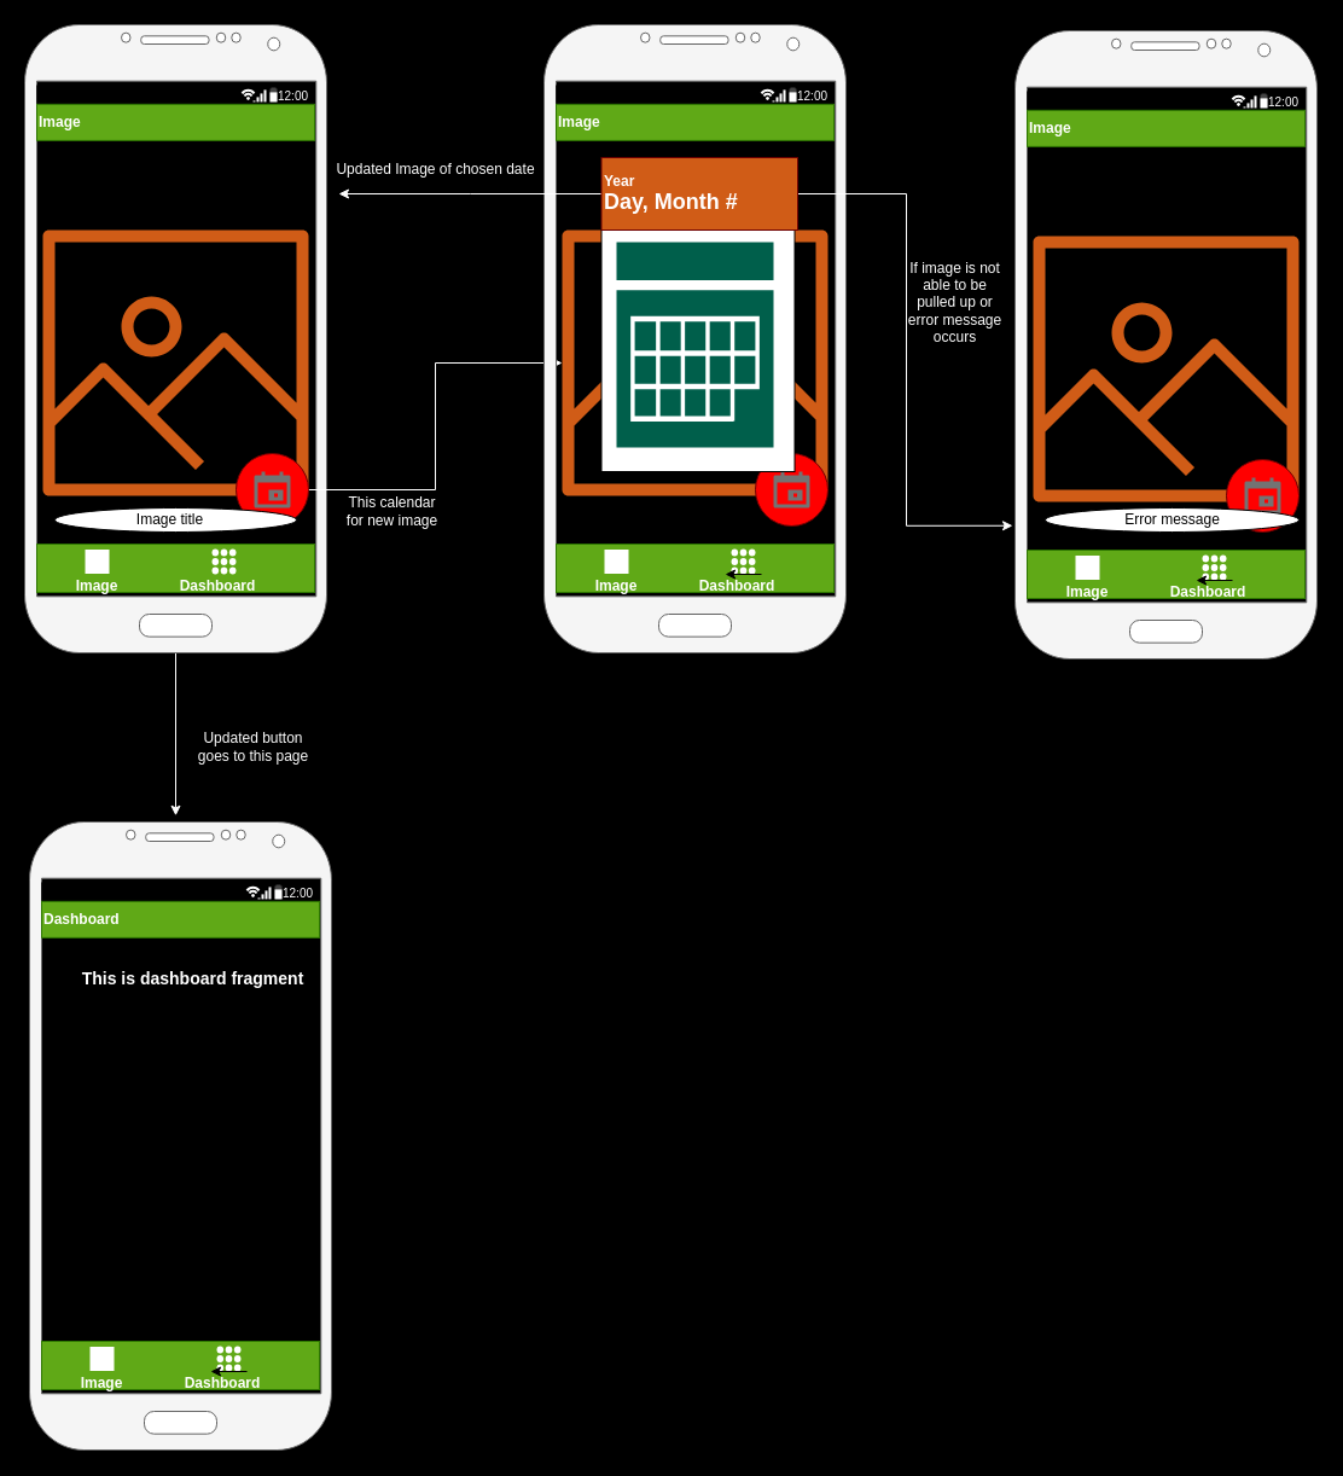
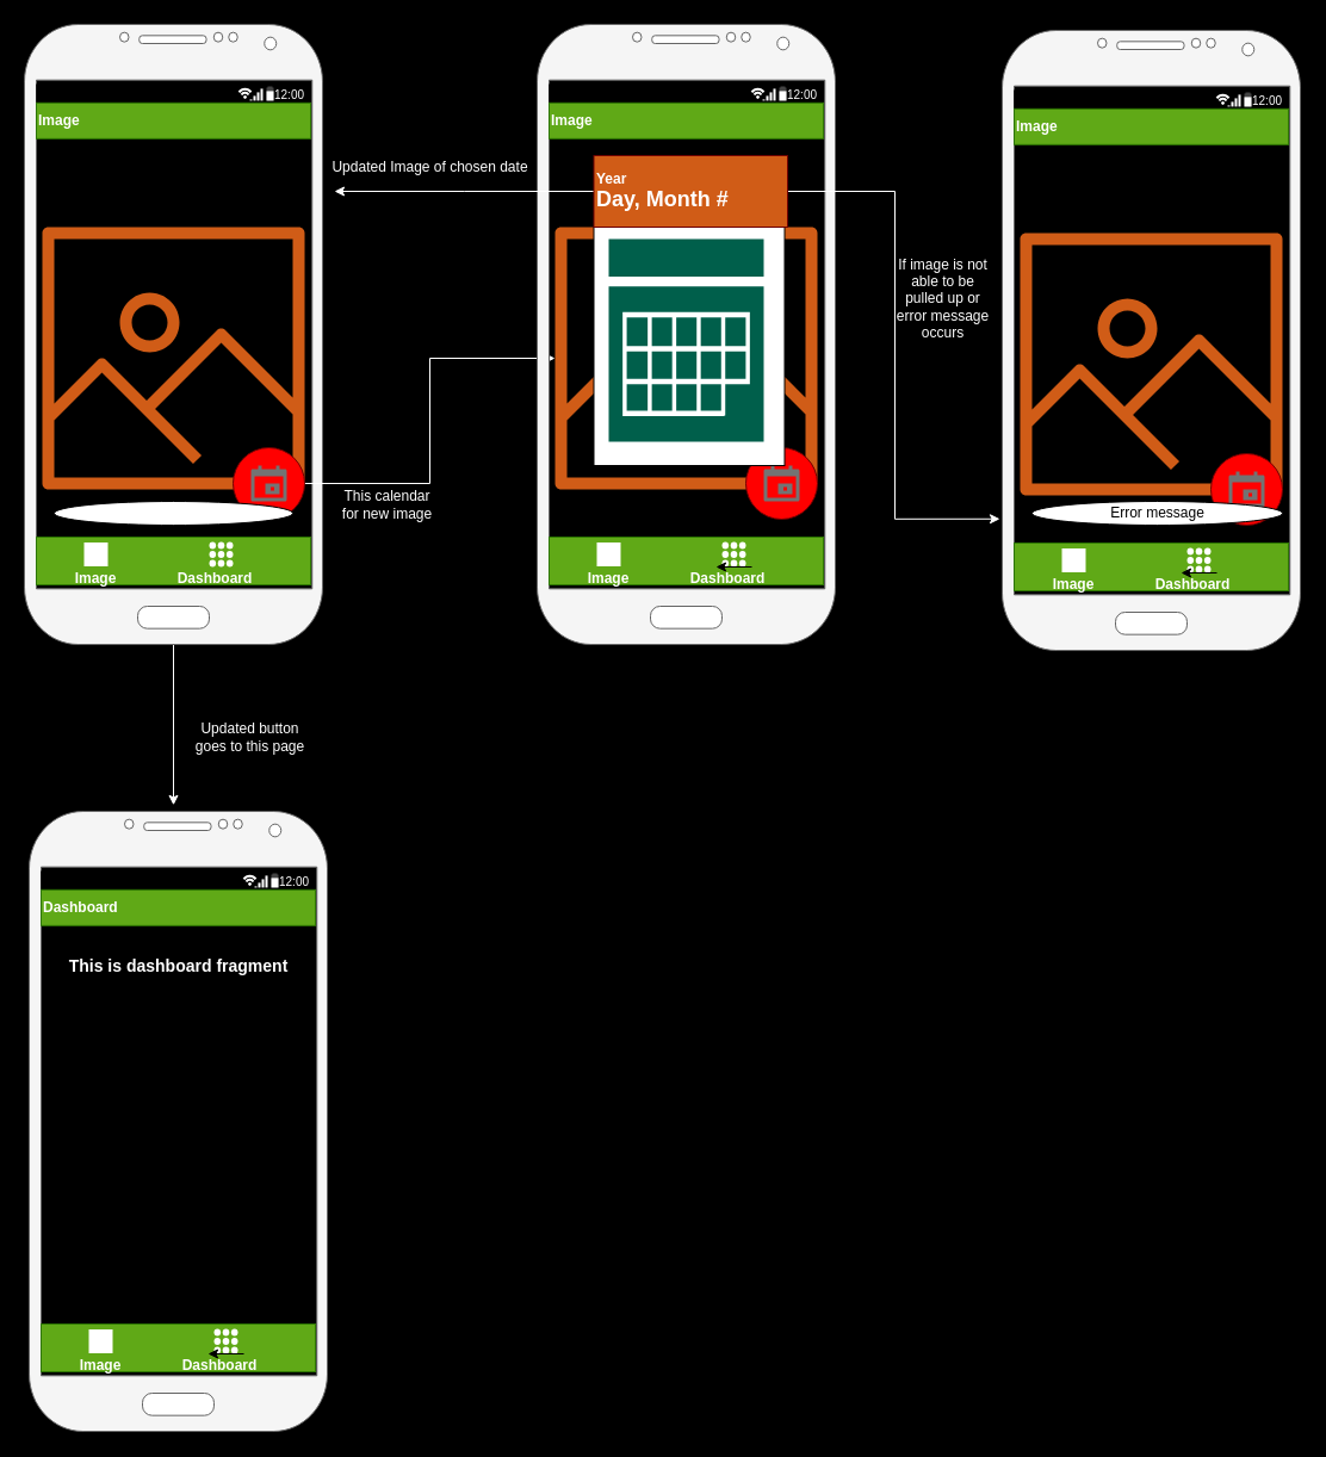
  <mxCell id="0" />
  <mxCell id="1" parent="0" />
  <mxCell id="2" value="" style="edgeStyle=orthogonalEdgeStyle;rounded=0;orthogonalLoop=1;jettySize=auto;html=1;fontColor=#FFFFFF;entryX=0.484;entryY=-0.01;entryDx=0;entryDy=0;entryPerimeter=0;strokeColor=#FFFFFF;" parent="1" source="3" target="51" edge="1"><mxGeometry relative="1" as="geometry"><mxPoint x="145" y="620" as="targetPoint" /></mxGeometry></mxCell>
  <mxCell id="3" value="" style="verticalLabelPosition=bottom;verticalAlign=top;html=1;shadow=0;dashed=0;strokeWidth=1;shape=mxgraph.android.phone2;fillColor=#f5f5f5;strokeColor=#666666;fontColor=#333333;" parent="1" vertex="1"><mxGeometry x="20" y="20" width="250" height="520" as="geometry" /></mxCell>
  <mxCell id="4" value="" style="outlineConnect=0;fontColor=#232F3E;gradientColor=none;fillColor=#D05C17;strokeColor=none;dashed=0;verticalLabelPosition=bottom;verticalAlign=top;align=center;html=1;fontSize=12;fontStyle=0;aspect=fixed;pointerEvents=1;shape=mxgraph.aws4.container_registry_image;" parent="1" vertex="1"><mxGeometry x="35" y="190" width="220" height="220" as="geometry" /></mxCell>
  <mxCell id="5" value="" style="strokeWidth=1;html=1;shadow=0;dashed=0;shape=mxgraph.android.statusBar;align=center;fillColor=#000000;strokeColor=#ffffff;fontColor=#ffffff;fontSize=10;" parent="1" vertex="1"><mxGeometry x="30" y="70" width="230" height="15.83" as="geometry" /></mxCell>
  <mxCell id="6" value="" style="rounded=0;whiteSpace=wrap;html=1;fillColor=#60a917;strokeColor=#2D7600;fontColor=#ffffff;" parent="1" vertex="1"><mxGeometry x="30" y="450" width="230" height="40" as="geometry" /></mxCell>
  <mxCell id="7" value="&lt;div align=&quot;left&quot;&gt;&lt;b&gt;Image&lt;/b&gt;&lt;/div&gt;" style="rounded=0;whiteSpace=wrap;html=1;fillColor=#60a917;strokeColor=#2D7600;fontColor=#ffffff;align=left;" parent="1" vertex="1"><mxGeometry x="30" y="85.83" width="230" height="30" as="geometry" /></mxCell>
  <mxCell id="8" value="" style="edgeStyle=orthogonalEdgeStyle;rounded=0;orthogonalLoop=1;jettySize=auto;html=1;fontColor=#FFFFFF;strokeColor=#FFFFFF;" parent="1" source="9" target="16" edge="1"><mxGeometry relative="1" as="geometry"><mxPoint x="395.002" y="298" as="targetPoint" /></mxGeometry></mxCell>
  <mxCell id="9" value="" style="ellipse;whiteSpace=wrap;html=1;aspect=fixed;fillColor=#FF0000;strokeColor=#6F0000;fontColor=#ffffff;" parent="1" vertex="1"><mxGeometry x="195" y="375" width="60" height="60" as="geometry" /></mxCell>
  <mxCell id="10" value="" style="dashed=0;aspect=fixed;verticalLabelPosition=bottom;verticalAlign=top;align=center;shape=mxgraph.gmdl.calendar;strokeColor=none;fillColor=#737373;shadow=0;" parent="1" vertex="1"><mxGeometry x="210" y="390" width="30" height="30" as="geometry" /></mxCell>
  <mxCell id="11" value="&lt;font&gt;&lt;b&gt;Image&lt;/b&gt;&lt;/font&gt;" style="text;html=1;strokeColor=none;fillColor=none;align=center;verticalAlign=middle;whiteSpace=wrap;rounded=0;fontColor=#FFFFFF;" parent="1" vertex="1"><mxGeometry x="60" y="480" width="40" height="10" as="geometry" /></mxCell>
  <mxCell id="12" value="&lt;font color=&quot;#FFFFFF&quot;&gt;&lt;b&gt;Dashboard&lt;/b&gt;&lt;/font&gt;" style="text;html=1;strokeColor=none;fillColor=none;align=center;verticalAlign=middle;whiteSpace=wrap;rounded=0;fontColor=#FFFFFF;" parent="1" vertex="1"><mxGeometry x="160" y="475" width="40" height="20" as="geometry" /></mxCell>
  <mxCell id="13" value="" style="html=1;verticalLabelPosition=bottom;align=center;labelBackgroundColor=#ffffff;verticalAlign=top;strokeWidth=2;strokeColor=none;shadow=0;dashed=0;shape=mxgraph.ios7.icons.keypad;fillColor=#FFFFFF;fontColor=#FFFFFF;" parent="1" vertex="1"><mxGeometry x="175" y="454" width="20" height="21" as="geometry" /></mxCell>
  <mxCell id="14" value="" style="html=1;verticalLabelPosition=bottom;align=center;labelBackgroundColor=#ffffff;verticalAlign=top;strokeWidth=2;strokeColor=none;shadow=0;dashed=0;shape=mxgraph.ios7.icons.crop;fillColor=#FFFFFF;fontColor=#FFFFFF;" parent="1" vertex="1"><mxGeometry x="67.5" y="452" width="25" height="25" as="geometry" /></mxCell>
  <mxCell id="15" value="" style="verticalLabelPosition=bottom;verticalAlign=top;html=1;shadow=0;dashed=0;strokeWidth=1;shape=mxgraph.android.phone2;fillColor=#f5f5f5;strokeColor=#666666;fontColor=#333333;" parent="1" vertex="1"><mxGeometry x="450" y="20" width="250" height="520" as="geometry" /></mxCell>
  <mxCell id="16" value="" style="outlineConnect=0;fontColor=#232F3E;gradientColor=none;fillColor=#D05C17;strokeColor=none;dashed=0;verticalLabelPosition=bottom;verticalAlign=top;align=center;html=1;fontSize=12;fontStyle=0;aspect=fixed;pointerEvents=1;shape=mxgraph.aws4.container_registry_image;" parent="1" vertex="1"><mxGeometry x="465" y="190" width="220" height="220" as="geometry" /></mxCell>
  <mxCell id="17" value="" style="strokeWidth=1;html=1;shadow=0;dashed=0;shape=mxgraph.android.statusBar;align=center;fillColor=#000000;strokeColor=#ffffff;fontColor=#ffffff;fontSize=10;" parent="1" vertex="1"><mxGeometry x="460" y="70" width="230" height="15.83" as="geometry" /></mxCell>
  <mxCell id="18" value="" style="rounded=0;whiteSpace=wrap;html=1;fillColor=#60a917;strokeColor=#2D7600;fontColor=#ffffff;" parent="1" vertex="1"><mxGeometry x="460" y="450" width="230" height="40" as="geometry" /></mxCell>
  <mxCell id="19" value="&lt;div align=&quot;left&quot;&gt;&lt;b&gt;Image&lt;/b&gt;&lt;/div&gt;" style="rounded=0;whiteSpace=wrap;html=1;fillColor=#60a917;strokeColor=#2D7600;fontColor=#ffffff;align=left;" parent="1" vertex="1"><mxGeometry x="460" y="85.83" width="230" height="30" as="geometry" /></mxCell>
  <mxCell id="20" value="" style="ellipse;whiteSpace=wrap;html=1;aspect=fixed;fillColor=#FF0000;strokeColor=#6F0000;fontColor=#ffffff;" parent="1" vertex="1"><mxGeometry x="625" y="375" width="60" height="60" as="geometry" /></mxCell>
  <mxCell id="21" value="" style="dashed=0;aspect=fixed;verticalLabelPosition=bottom;verticalAlign=top;align=center;shape=mxgraph.gmdl.calendar;strokeColor=none;fillColor=#737373;shadow=0;" parent="1" vertex="1"><mxGeometry x="640" y="390" width="30" height="30" as="geometry" /></mxCell>
  <mxCell id="22" value="&lt;font&gt;&lt;b&gt;Image&lt;/b&gt;&lt;/font&gt;" style="text;html=1;strokeColor=none;fillColor=none;align=center;verticalAlign=middle;whiteSpace=wrap;rounded=0;fontColor=#FFFFFF;" parent="1" vertex="1"><mxGeometry x="490" y="480" width="40" height="10" as="geometry" /></mxCell>
  <mxCell id="23" value="&lt;font color=&quot;#FFFFFF&quot;&gt;&lt;b&gt;Dashboard&lt;/b&gt;&lt;/font&gt;" style="text;html=1;strokeColor=none;fillColor=none;align=center;verticalAlign=middle;whiteSpace=wrap;rounded=0;fontColor=#FFFFFF;" parent="1" vertex="1"><mxGeometry x="590" y="475" width="40" height="20" as="geometry" /></mxCell>
  <mxCell id="24" value="" style="html=1;verticalLabelPosition=bottom;align=center;labelBackgroundColor=#ffffff;verticalAlign=top;strokeWidth=2;strokeColor=none;shadow=0;dashed=0;shape=mxgraph.ios7.icons.keypad;fillColor=#FFFFFF;fontColor=#FFFFFF;" parent="1" vertex="1"><mxGeometry x="605" y="454" width="20" height="21" as="geometry" /></mxCell>
  <mxCell id="25" style="edgeStyle=orthogonalEdgeStyle;rounded=0;orthogonalLoop=1;jettySize=auto;html=1;exitX=1;exitY=0;exitDx=0;exitDy=0;entryX=0.25;entryY=0;entryDx=0;entryDy=0;fontColor=#FFFFFF;" parent="1" source="23" target="23" edge="1"><mxGeometry relative="1" as="geometry" /></mxCell>
  <mxCell id="26" value="" style="html=1;verticalLabelPosition=bottom;align=center;labelBackgroundColor=#ffffff;verticalAlign=top;strokeWidth=2;strokeColor=none;shadow=0;dashed=0;shape=mxgraph.ios7.icons.crop;fillColor=#FFFFFF;fontColor=#FFFFFF;" parent="1" vertex="1"><mxGeometry x="497.5" y="452" width="25" height="25" as="geometry" /></mxCell>
  <mxCell id="27" value="" style="rounded=0;whiteSpace=wrap;html=1;fillColor=#FFFFFF;fontColor=#FFFFFF;direction=south;" parent="1" vertex="1"><mxGeometry x="497.5" y="130" width="160" height="260" as="geometry" /></mxCell>
  <mxCell id="28" value="" style="edgeStyle=orthogonalEdgeStyle;rounded=0;orthogonalLoop=1;jettySize=auto;html=1;fontColor=#FFFFFF;strokeColor=#FFFFFF;" parent="1" source="30" edge="1"><mxGeometry relative="1" as="geometry"><mxPoint x="280" y="160" as="targetPoint" /></mxGeometry></mxCell>
  <mxCell id="29" value="" style="edgeStyle=orthogonalEdgeStyle;rounded=0;orthogonalLoop=1;jettySize=auto;html=1;fontColor=#000000;entryX=-0.008;entryY=0.788;entryDx=0;entryDy=0;entryPerimeter=0;strokeColor=#FFFFFF;" parent="1" source="30" target="34" edge="1"><mxGeometry relative="1" as="geometry"><mxPoint x="740" y="160" as="targetPoint" /></mxGeometry></mxCell>
  <mxCell id="30" value="&lt;div align=&quot;left&quot;&gt;&lt;b&gt;Year&lt;/b&gt;&lt;/div&gt;&lt;div align=&quot;left&quot;&gt;&lt;font size=&quot;1&quot;&gt;&lt;b style=&quot;font-size: 18px&quot;&gt;Day, Month #&lt;/b&gt;&lt;/font&gt;&lt;br&gt;&lt;/div&gt;" style="rounded=0;whiteSpace=wrap;html=1;fillColor=#d05c17;fontColor=#ffffff;strokeColor=#6F0000;align=left;" parent="1" vertex="1"><mxGeometry x="497.5" y="130" width="162.5" height="60" as="geometry" /></mxCell>
  <mxCell id="31" value="" style="pointerEvents=1;shadow=0;dashed=0;html=1;strokeColor=none;fillColor=#005F4B;labelPosition=center;verticalLabelPosition=bottom;verticalAlign=top;align=center;outlineConnect=0;shape=mxgraph.veeam2.calendar;fontColor=#FFFFFF;" parent="1" vertex="1"><mxGeometry x="510" y="200" width="130" height="170" as="geometry" /></mxCell>
  <mxCell id="32" value="Updated Image of chosen date" style="text;html=1;align=center;verticalAlign=middle;resizable=0;points=[];autosize=1;fontColor=#FFFFFF;" parent="1" vertex="1"><mxGeometry x="270" y="130" width="180" height="20" as="geometry" /></mxCell>
  <mxCell id="33" value="&lt;div&gt;This calendar &lt;br&gt;&lt;/div&gt;&lt;div&gt;for new image&lt;/div&gt;" style="text;html=1;align=center;verticalAlign=middle;resizable=0;points=[];autosize=1;fontColor=#FFFFFF;" parent="1" vertex="1"><mxGeometry x="274" y="408" width="100" height="30" as="geometry" /></mxCell>
  <mxCell id="34" value="" style="verticalLabelPosition=bottom;verticalAlign=top;html=1;shadow=0;dashed=0;strokeWidth=1;shape=mxgraph.android.phone2;fillColor=#f5f5f5;strokeColor=#666666;fontColor=#333333;" parent="1" vertex="1"><mxGeometry x="840" y="25" width="250" height="520" as="geometry" /></mxCell>
  <mxCell id="35" value="" style="outlineConnect=0;fontColor=#232F3E;gradientColor=none;fillColor=#D05C17;strokeColor=none;dashed=0;verticalLabelPosition=bottom;verticalAlign=top;align=center;html=1;fontSize=12;fontStyle=0;aspect=fixed;pointerEvents=1;shape=mxgraph.aws4.container_registry_image;" parent="1" vertex="1"><mxGeometry x="855" y="195" width="220" height="220" as="geometry" /></mxCell>
  <mxCell id="36" value="" style="strokeWidth=1;html=1;shadow=0;dashed=0;shape=mxgraph.android.statusBar;align=center;fillColor=#000000;strokeColor=#ffffff;fontColor=#ffffff;fontSize=10;" parent="1" vertex="1"><mxGeometry x="850" y="75" width="230" height="15.83" as="geometry" /></mxCell>
  <mxCell id="37" value="" style="rounded=0;whiteSpace=wrap;html=1;fillColor=#60a917;strokeColor=#2D7600;fontColor=#ffffff;" parent="1" vertex="1"><mxGeometry x="850" y="455" width="230" height="40" as="geometry" /></mxCell>
  <mxCell id="38" value="&lt;div align=&quot;left&quot;&gt;&lt;b&gt;Image&lt;/b&gt;&lt;/div&gt;" style="rounded=0;whiteSpace=wrap;html=1;fillColor=#60a917;strokeColor=#2D7600;fontColor=#ffffff;align=left;" parent="1" vertex="1"><mxGeometry x="850" y="90.83" width="230" height="30" as="geometry" /></mxCell>
  <mxCell id="39" value="" style="ellipse;whiteSpace=wrap;html=1;aspect=fixed;fillColor=#FF0000;strokeColor=#6F0000;fontColor=#ffffff;" parent="1" vertex="1"><mxGeometry x="1015" y="380" width="60" height="60" as="geometry" /></mxCell>
  <mxCell id="40" value="" style="dashed=0;aspect=fixed;verticalLabelPosition=bottom;verticalAlign=top;align=center;shape=mxgraph.gmdl.calendar;strokeColor=none;fillColor=#737373;shadow=0;" parent="1" vertex="1"><mxGeometry x="1030" y="395" width="30" height="30" as="geometry" /></mxCell>
  <mxCell id="41" value="&lt;font&gt;&lt;b&gt;Image&lt;/b&gt;&lt;/font&gt;" style="text;html=1;strokeColor=none;fillColor=none;align=center;verticalAlign=middle;whiteSpace=wrap;rounded=0;fontColor=#FFFFFF;" parent="1" vertex="1"><mxGeometry x="880" y="485" width="40" height="10" as="geometry" /></mxCell>
  <mxCell id="42" value="&lt;font color=&quot;#FFFFFF&quot;&gt;&lt;b&gt;Dashboard&lt;/b&gt;&lt;/font&gt;" style="text;html=1;strokeColor=none;fillColor=none;align=center;verticalAlign=middle;whiteSpace=wrap;rounded=0;fontColor=#FFFFFF;" parent="1" vertex="1"><mxGeometry x="980" y="480" width="40" height="20" as="geometry" /></mxCell>
  <mxCell id="43" value="" style="html=1;verticalLabelPosition=bottom;align=center;labelBackgroundColor=#ffffff;verticalAlign=top;strokeWidth=2;strokeColor=none;shadow=0;dashed=0;shape=mxgraph.ios7.icons.keypad;fillColor=#FFFFFF;fontColor=#FFFFFF;" parent="1" vertex="1"><mxGeometry x="995" y="459" width="20" height="21" as="geometry" /></mxCell>
  <mxCell id="44" style="edgeStyle=orthogonalEdgeStyle;rounded=0;orthogonalLoop=1;jettySize=auto;html=1;exitX=1;exitY=0;exitDx=0;exitDy=0;entryX=0.25;entryY=0;entryDx=0;entryDy=0;fontColor=#FFFFFF;" parent="1" source="42" target="42" edge="1"><mxGeometry relative="1" as="geometry" /></mxCell>
  <mxCell id="45" value="" style="html=1;verticalLabelPosition=bottom;align=center;labelBackgroundColor=#ffffff;verticalAlign=top;strokeWidth=2;strokeColor=none;shadow=0;dashed=0;shape=mxgraph.ios7.icons.crop;fillColor=#FFFFFF;fontColor=#FFFFFF;" parent="1" vertex="1"><mxGeometry x="887.5" y="457" width="25" height="25" as="geometry" /></mxCell>
  <mxCell id="46" value="" style="ellipse;whiteSpace=wrap;html=1;fillColor=#FFFFFF;fontColor=#FFFFFF;" parent="1" vertex="1"><mxGeometry x="45" y="420" width="200" height="20" as="geometry" /></mxCell>
- <mxCell id="47" value="Image title" style="text;html=1;align=center;verticalAlign=middle;resizable=0;points=[];autosize=1;fontColor=#000000;" parent="1" vertex="1"><mxGeometry x="105" y="420" width="70" height="20" as="geometry" /></mxCell>
  <mxCell id="48" value="" style="ellipse;whiteSpace=wrap;html=1;fillColor=#FFFFFF;fontColor=#000000;" parent="1" vertex="1"><mxGeometry x="865" y="420" width="210" height="20" as="geometry" /></mxCell>
  <mxCell id="49" value="Error message" style="text;html=1;align=center;verticalAlign=middle;resizable=0;points=[];autosize=1;fontColor=#000000;" parent="1" vertex="1"><mxGeometry x="920" y="420" width="100" height="20" as="geometry" /></mxCell>
  <mxCell id="50" value="&lt;div&gt;If image is not &lt;br&gt;&lt;/div&gt;&lt;div&gt;able to be&lt;/div&gt;&lt;div&gt;pulled up or &lt;br&gt;&lt;/div&gt;&lt;div&gt;error message&lt;/div&gt;&lt;div&gt;occurs&lt;br&gt;&lt;/div&gt;" style="text;html=1;align=center;verticalAlign=middle;resizable=0;points=[];autosize=1;fontColor=#FFFFFF;" parent="1" vertex="1"><mxGeometry x="740" y="210" width="100" height="80" as="geometry" /></mxCell>
  <mxCell id="51" value="" style="verticalLabelPosition=bottom;verticalAlign=top;html=1;shadow=0;dashed=0;strokeWidth=1;shape=mxgraph.android.phone2;fillColor=#f5f5f5;strokeColor=#666666;fontColor=#333333;" parent="1" vertex="1"><mxGeometry x="24" y="680" width="250" height="520" as="geometry" /></mxCell>
  <mxCell id="52" value="" style="strokeWidth=1;html=1;shadow=0;dashed=0;shape=mxgraph.android.statusBar;align=center;fillColor=#000000;strokeColor=#ffffff;fontColor=#ffffff;fontSize=10;" parent="1" vertex="1"><mxGeometry x="34" y="730" width="230" height="15.83" as="geometry" /></mxCell>
  <mxCell id="53" value="" style="rounded=0;whiteSpace=wrap;html=1;fillColor=#60a917;strokeColor=#2D7600;fontColor=#ffffff;" parent="1" vertex="1"><mxGeometry x="34" y="1110" width="230" height="40" as="geometry" /></mxCell>
  <mxCell id="54" value="&lt;b&gt;Dashboard&lt;/b&gt;" style="rounded=0;whiteSpace=wrap;html=1;fillColor=#60a917;strokeColor=#2D7600;fontColor=#ffffff;align=left;" parent="1" vertex="1"><mxGeometry x="34" y="745.83" width="230" height="30" as="geometry" /></mxCell>
  <mxCell id="55" value="&lt;font&gt;&lt;b&gt;Image&lt;/b&gt;&lt;/font&gt;" style="text;html=1;strokeColor=none;fillColor=none;align=center;verticalAlign=middle;whiteSpace=wrap;rounded=0;fontColor=#FFFFFF;" parent="1" vertex="1"><mxGeometry x="64" y="1140" width="40" height="10" as="geometry" /></mxCell>
  <mxCell id="56" value="&lt;font color=&quot;#FFFFFF&quot;&gt;&lt;b&gt;Dashboard&lt;/b&gt;&lt;/font&gt;" style="text;html=1;strokeColor=none;fillColor=none;align=center;verticalAlign=middle;whiteSpace=wrap;rounded=0;fontColor=#FFFFFF;" parent="1" vertex="1"><mxGeometry x="164" y="1135" width="40" height="20" as="geometry" /></mxCell>
  <mxCell id="57" value="" style="html=1;verticalLabelPosition=bottom;align=center;labelBackgroundColor=#ffffff;verticalAlign=top;strokeWidth=2;strokeColor=none;shadow=0;dashed=0;shape=mxgraph.ios7.icons.keypad;fillColor=#FFFFFF;fontColor=#FFFFFF;" parent="1" vertex="1"><mxGeometry x="179" y="1114" width="20" height="21" as="geometry" /></mxCell>
  <mxCell id="58" style="edgeStyle=orthogonalEdgeStyle;rounded=0;orthogonalLoop=1;jettySize=auto;html=1;exitX=1;exitY=0;exitDx=0;exitDy=0;entryX=0.25;entryY=0;entryDx=0;entryDy=0;fontColor=#FFFFFF;" parent="1" source="56" target="56" edge="1"><mxGeometry relative="1" as="geometry" /></mxCell>
  <mxCell id="59" value="" style="html=1;verticalLabelPosition=bottom;align=center;labelBackgroundColor=#ffffff;verticalAlign=top;strokeWidth=2;strokeColor=none;shadow=0;dashed=0;shape=mxgraph.ios7.icons.crop;fillColor=#FFFFFF;fontColor=#FFFFFF;" parent="1" vertex="1"><mxGeometry x="71.5" y="1112" width="25" height="25" as="geometry" /></mxCell>
- <mxCell id="60" value="&lt;b style=&quot;font-size: 14px&quot;&gt;This is dashboard fragment&lt;/b&gt;" style="text;html=1;align=center;verticalAlign=middle;resizable=0;points=[];autosize=1;fontColor=#FFFFFF;" parent="1" vertex="1"><mxGeometry x="54" y="800" width="210" height="20" as="geometry" /></mxCell>
+ <mxCell id="60" value="&lt;b style=&quot;font-size: 14px&quot;&gt;This is dashboard fragment&lt;/b&gt;" style="text;html=1;align=center;verticalAlign=middle;resizable=0;points=[];autosize=1;fontColor=#FFFFFF;" parent="1" vertex="1"><mxGeometry x="44" y="800" width="210" height="20" as="geometry" /></mxCell>
  <mxCell id="61" value="&lt;div&gt;Updated button &lt;br&gt;&lt;/div&gt;&lt;div&gt;goes to this page&lt;/div&gt;" style="text;html=1;align=center;verticalAlign=middle;resizable=0;points=[];autosize=1;fontColor=#FFFFFF;" parent="1" vertex="1"><mxGeometry x="154" y="603" width="110" height="30" as="geometry" /></mxCell>
